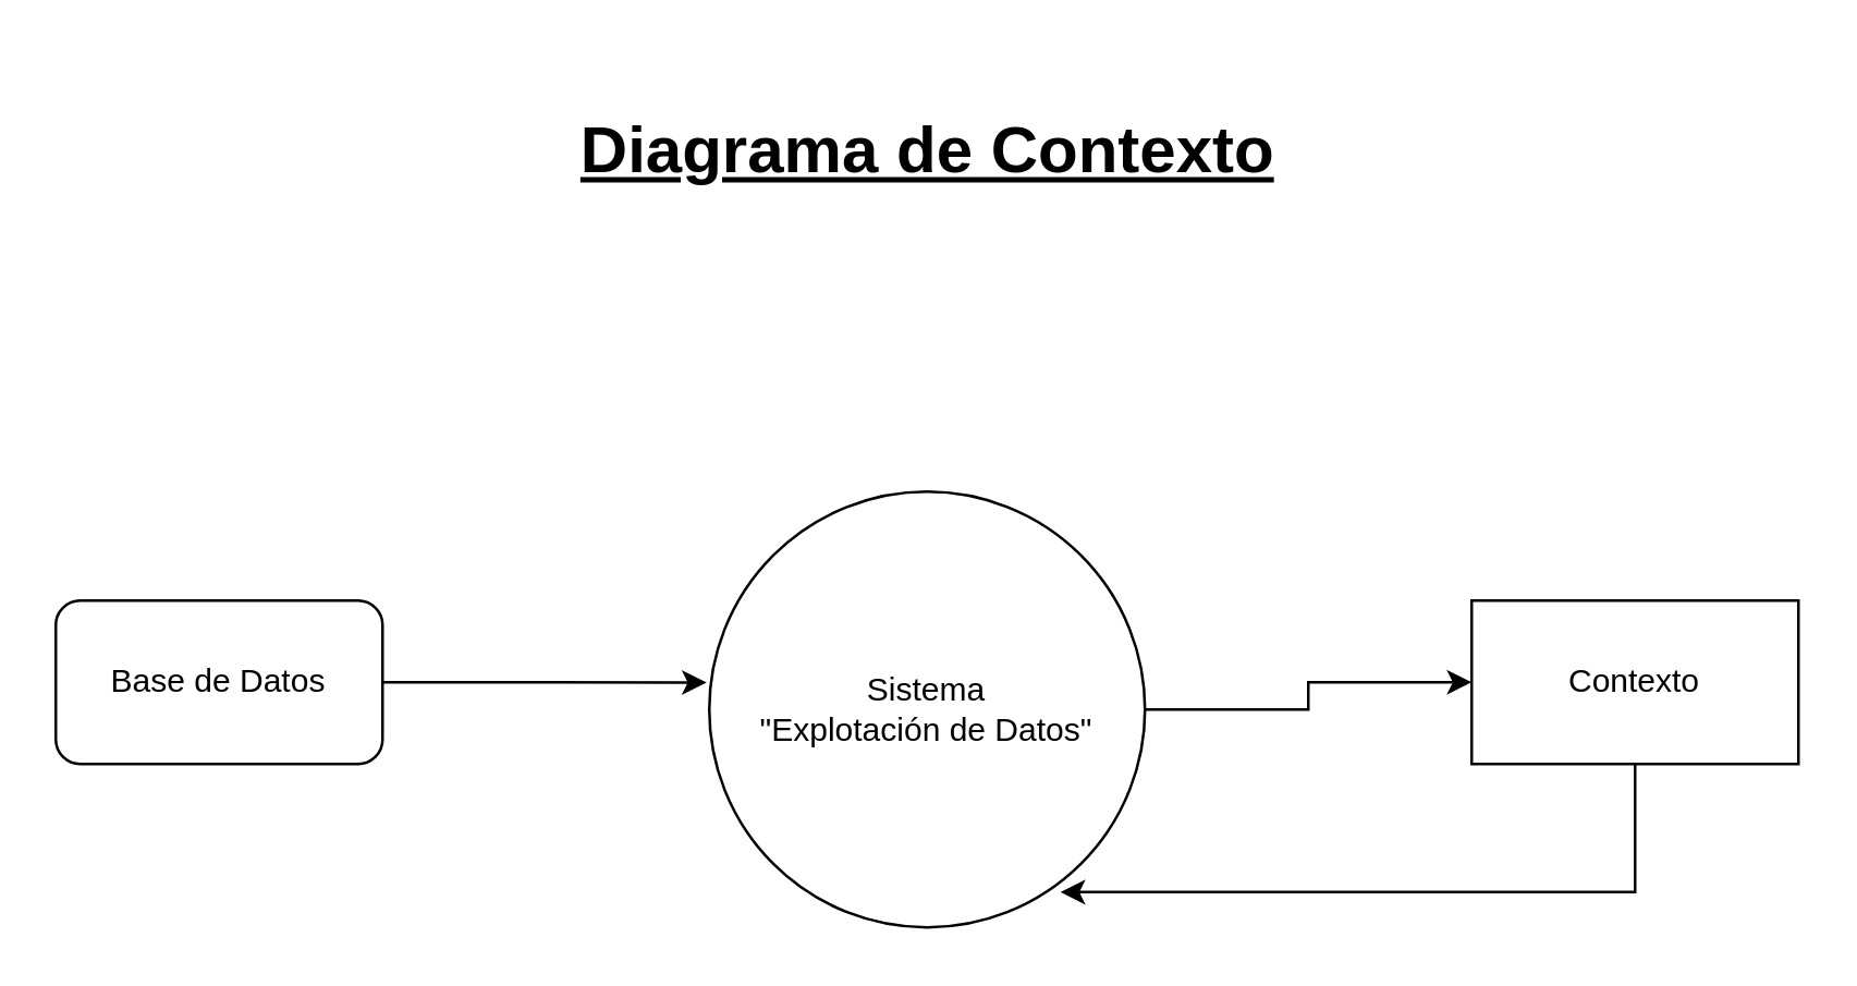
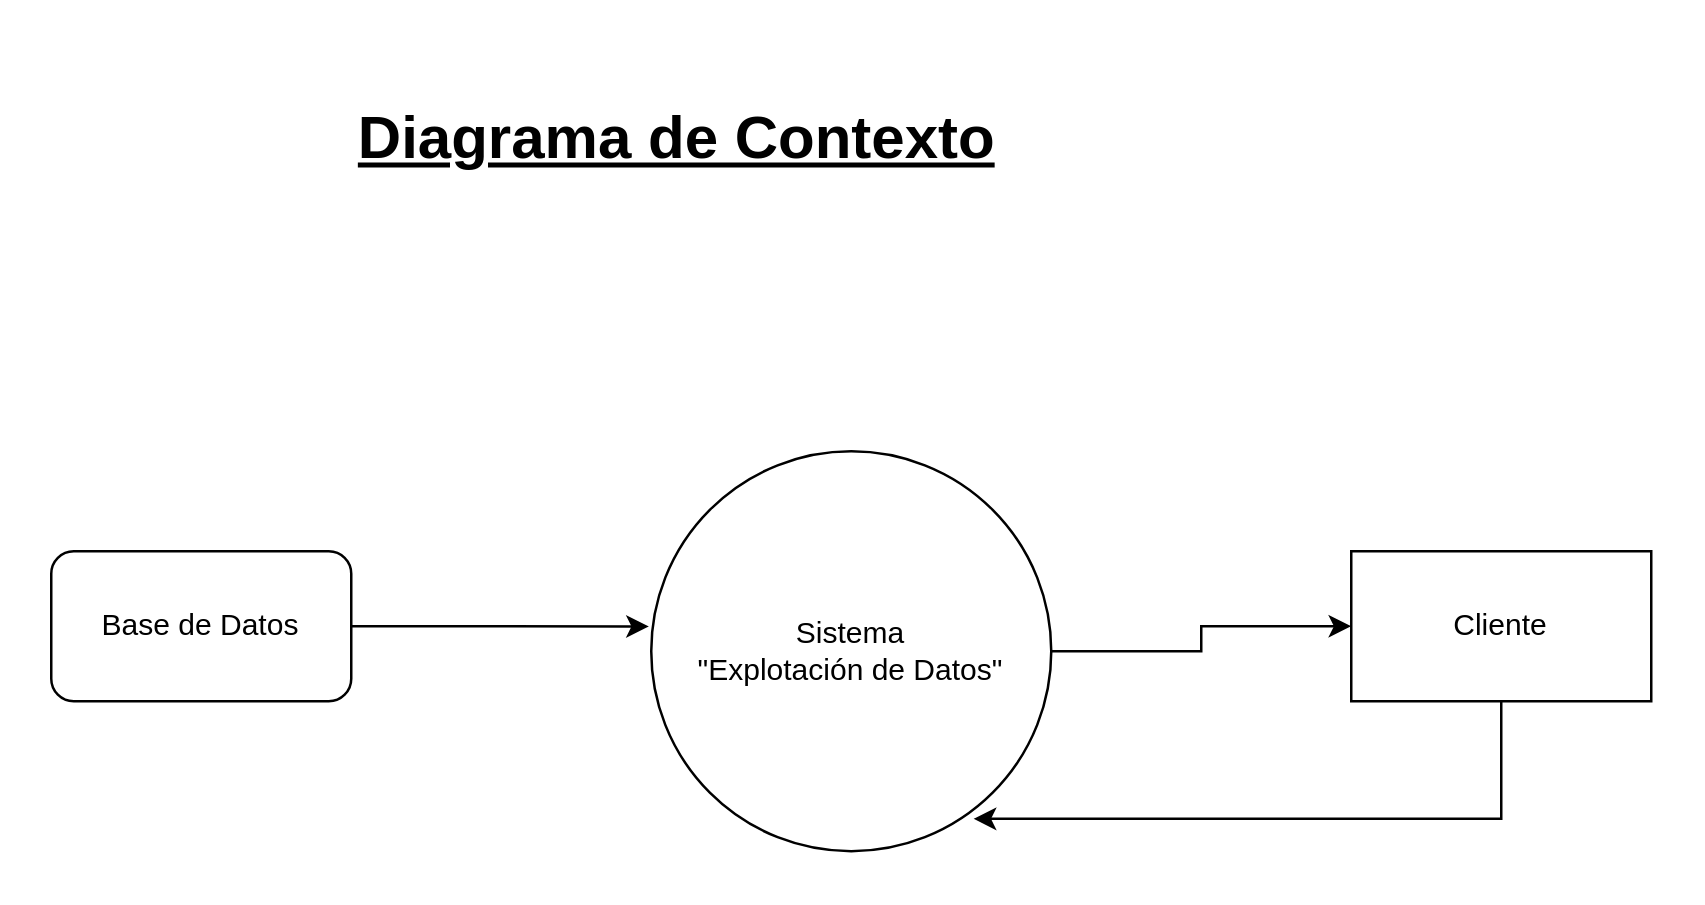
  <mxCell id="0" />
  <mxCell id="1" parent="0" />
  <mxCell id="2" style="edgeStyle=orthogonalEdgeStyle;rounded=0;orthogonalLoop=1;jettySize=auto;html=1;entryX=0;entryY=0.5;entryDx=0;entryDy=0;" edge="1" parent="1" source="3" target="5"><mxGeometry relative="1" as="geometry" /></mxCell>
  <mxCell id="3" value="Sistema &lt;br&gt;&quot;Explotación de Datos&quot;" style="ellipse;whiteSpace=wrap;html=1;" vertex="1" parent="1"><mxGeometry x="260" y="180" width="160" height="160" as="geometry" /></mxCell>
  <mxCell id="4" style="edgeStyle=orthogonalEdgeStyle;rounded=0;orthogonalLoop=1;jettySize=auto;html=1;entryX=0.806;entryY=0.919;entryDx=0;entryDy=0;entryPerimeter=0;exitX=0.5;exitY=1;exitDx=0;exitDy=0;" edge="1" parent="1" source="5" target="3"><mxGeometry relative="1" as="geometry"><Array as="points"><mxPoint x="600" y="327" /></Array></mxGeometry></mxCell>
- <mxCell id="5" value="Contexto" style="rounded=0;whiteSpace=wrap;html=1;" vertex="1" parent="1"><mxGeometry x="540" y="220" width="120" height="60" as="geometry" /></mxCell>
+ <mxCell id="5" value="Cliente" style="rounded=0;whiteSpace=wrap;html=1;" vertex="1" parent="1"><mxGeometry x="540" y="220" width="120" height="60" as="geometry" /></mxCell>
  <mxCell id="6" style="edgeStyle=orthogonalEdgeStyle;rounded=0;orthogonalLoop=1;jettySize=auto;html=1;entryX=-0.006;entryY=0.438;entryDx=0;entryDy=0;entryPerimeter=0;" edge="1" parent="1" source="7" target="3"><mxGeometry relative="1" as="geometry" /></mxCell>
  <mxCell id="7" value="Base de Datos" style="whiteSpace=wrap;html=1;rounded=1;" vertex="1" parent="1"><mxGeometry x="20" y="220" width="120" height="60" as="geometry" /></mxCell>
- <mxCell id="8" value="&lt;h1&gt;&lt;u&gt;Diagrama de Contexto&lt;/u&gt;&lt;/h1&gt;" style="text;html=1;align=center;verticalAlign=middle;resizable=0;points=[];autosize=1;strokeColor=none;fillColor=none;" vertex="1" parent="1"><mxGeometry x="200" y="20" width="280" height="70" as="geometry" /></mxCell>
+ <mxCell id="8" value="&lt;h1&gt;&lt;u&gt;Diagrama de Contexto&lt;/u&gt;&lt;/h1&gt;" style="text;html=1;align=center;verticalAlign=middle;resizable=0;points=[];autosize=1;strokeColor=none;fillColor=none;" vertex="1" parent="1"><mxGeometry x="130" y="20" width="280" height="70" as="geometry" /></mxCell>
